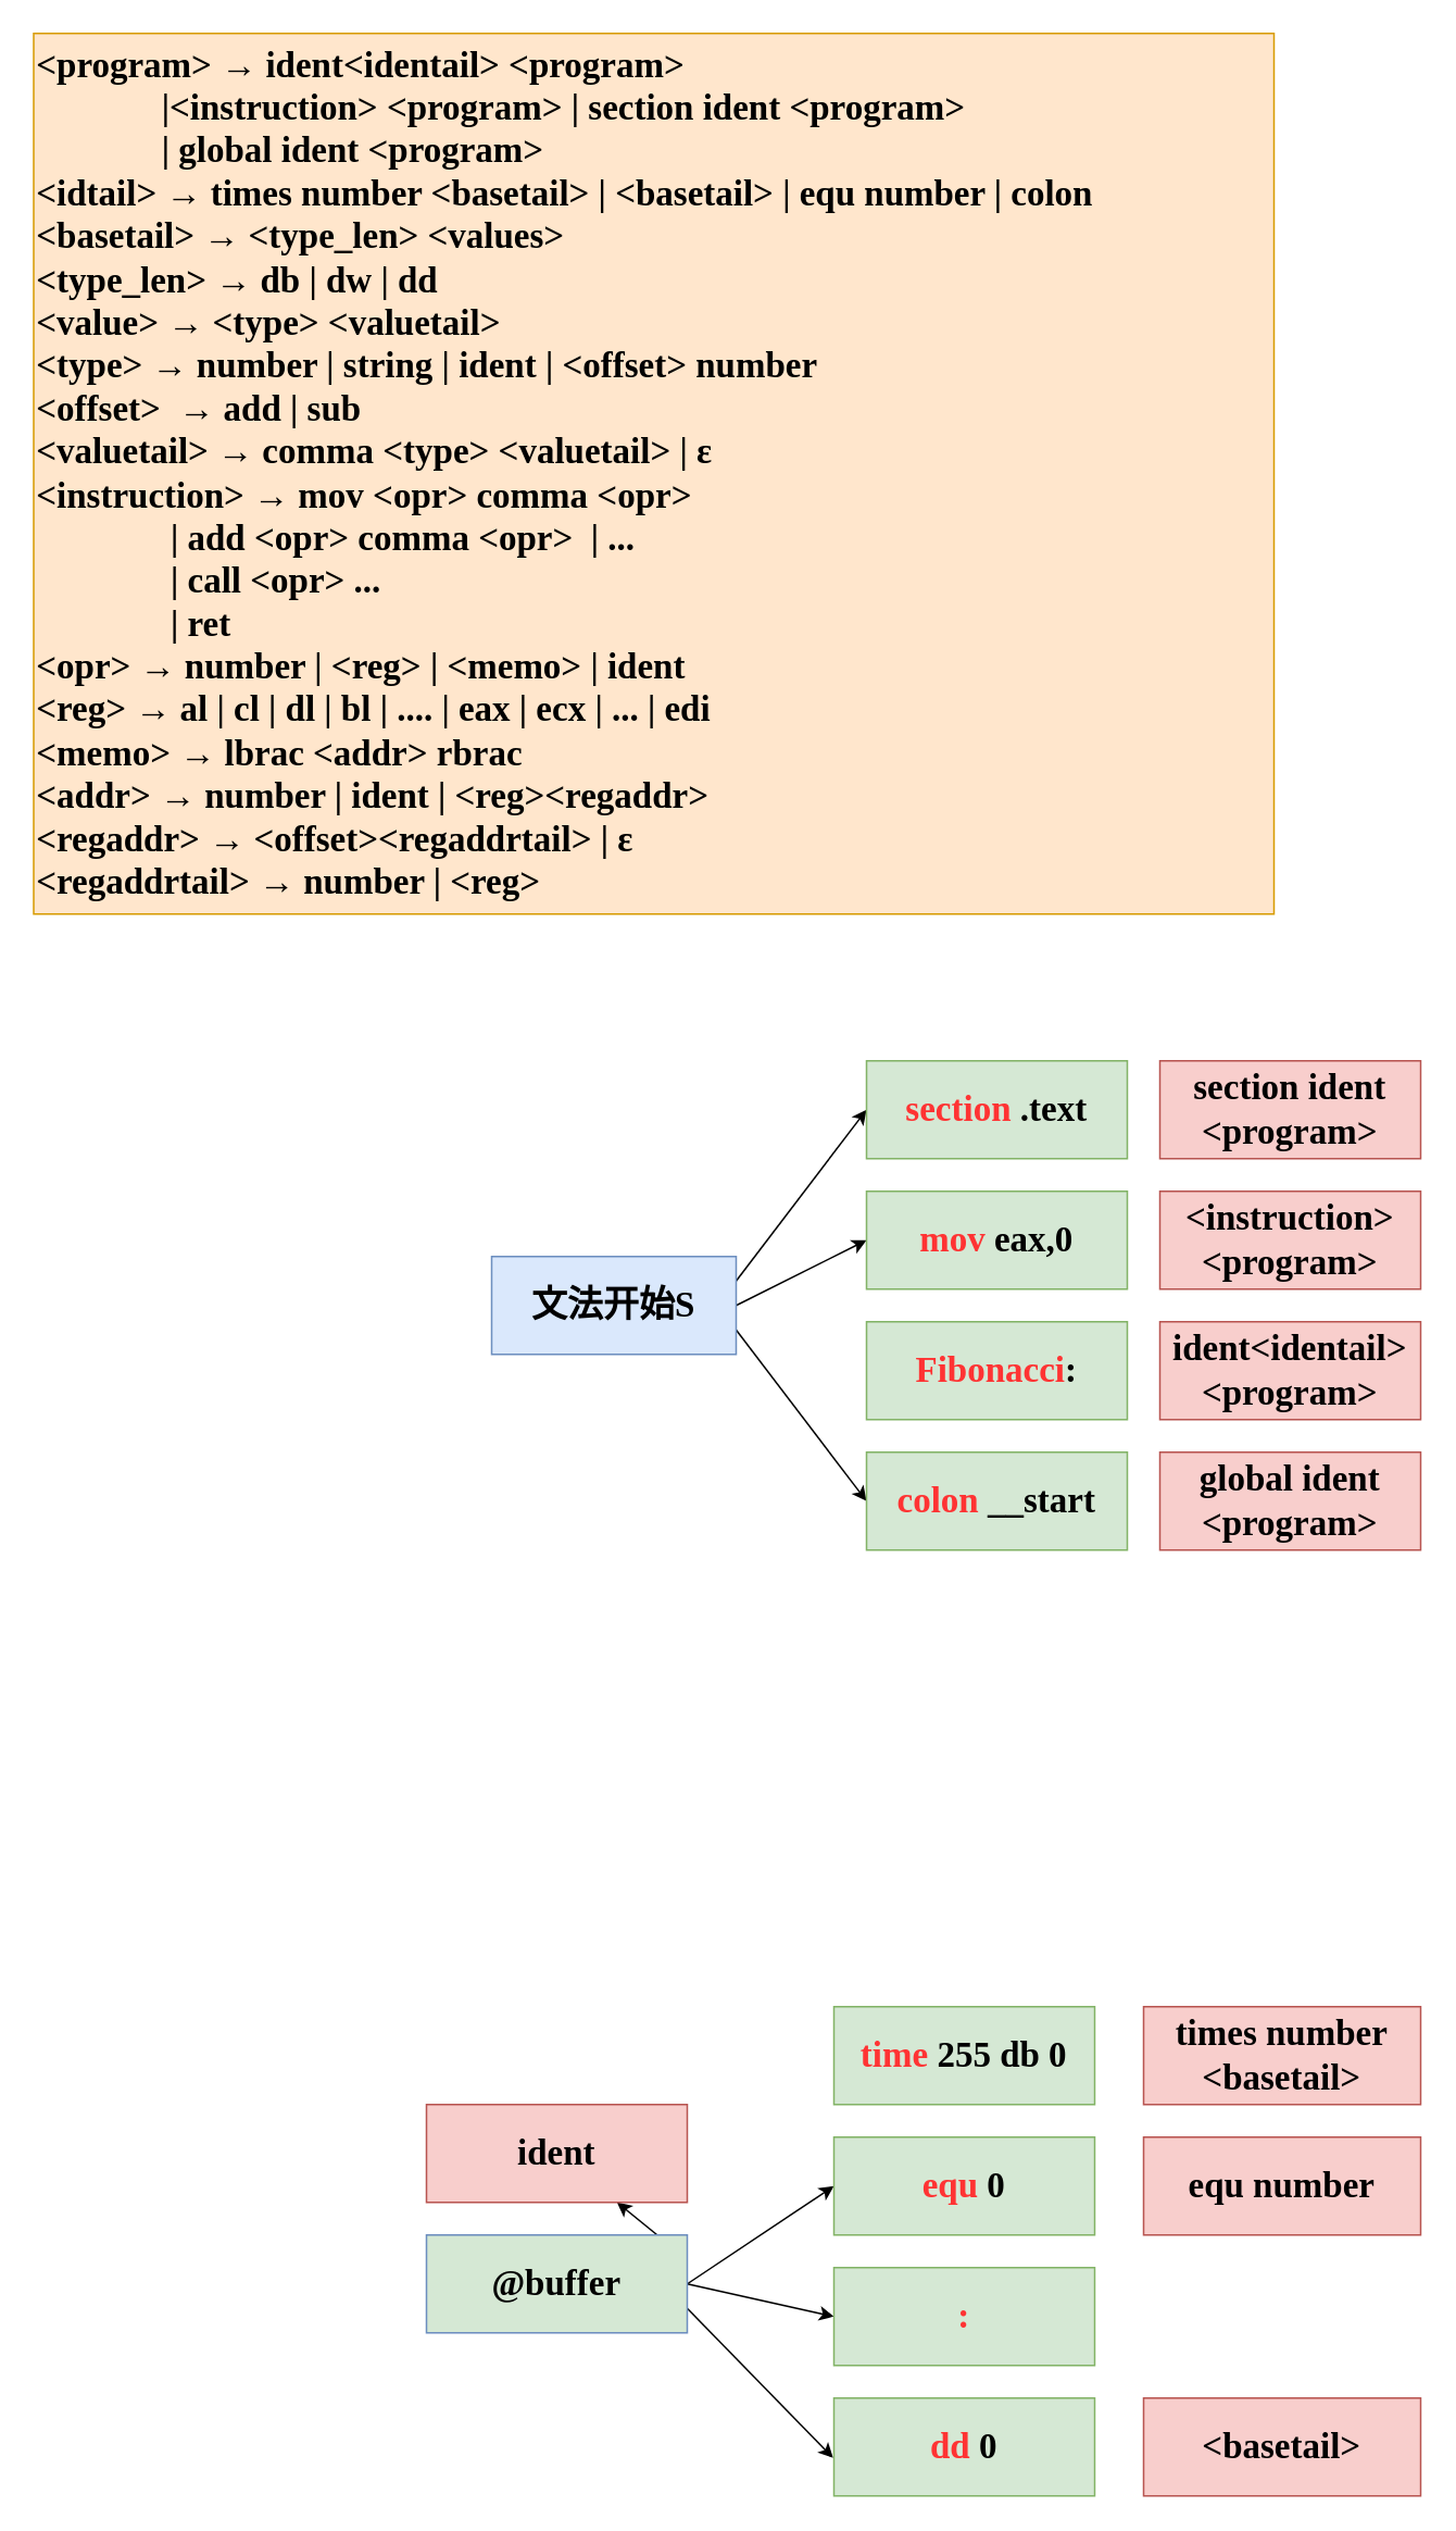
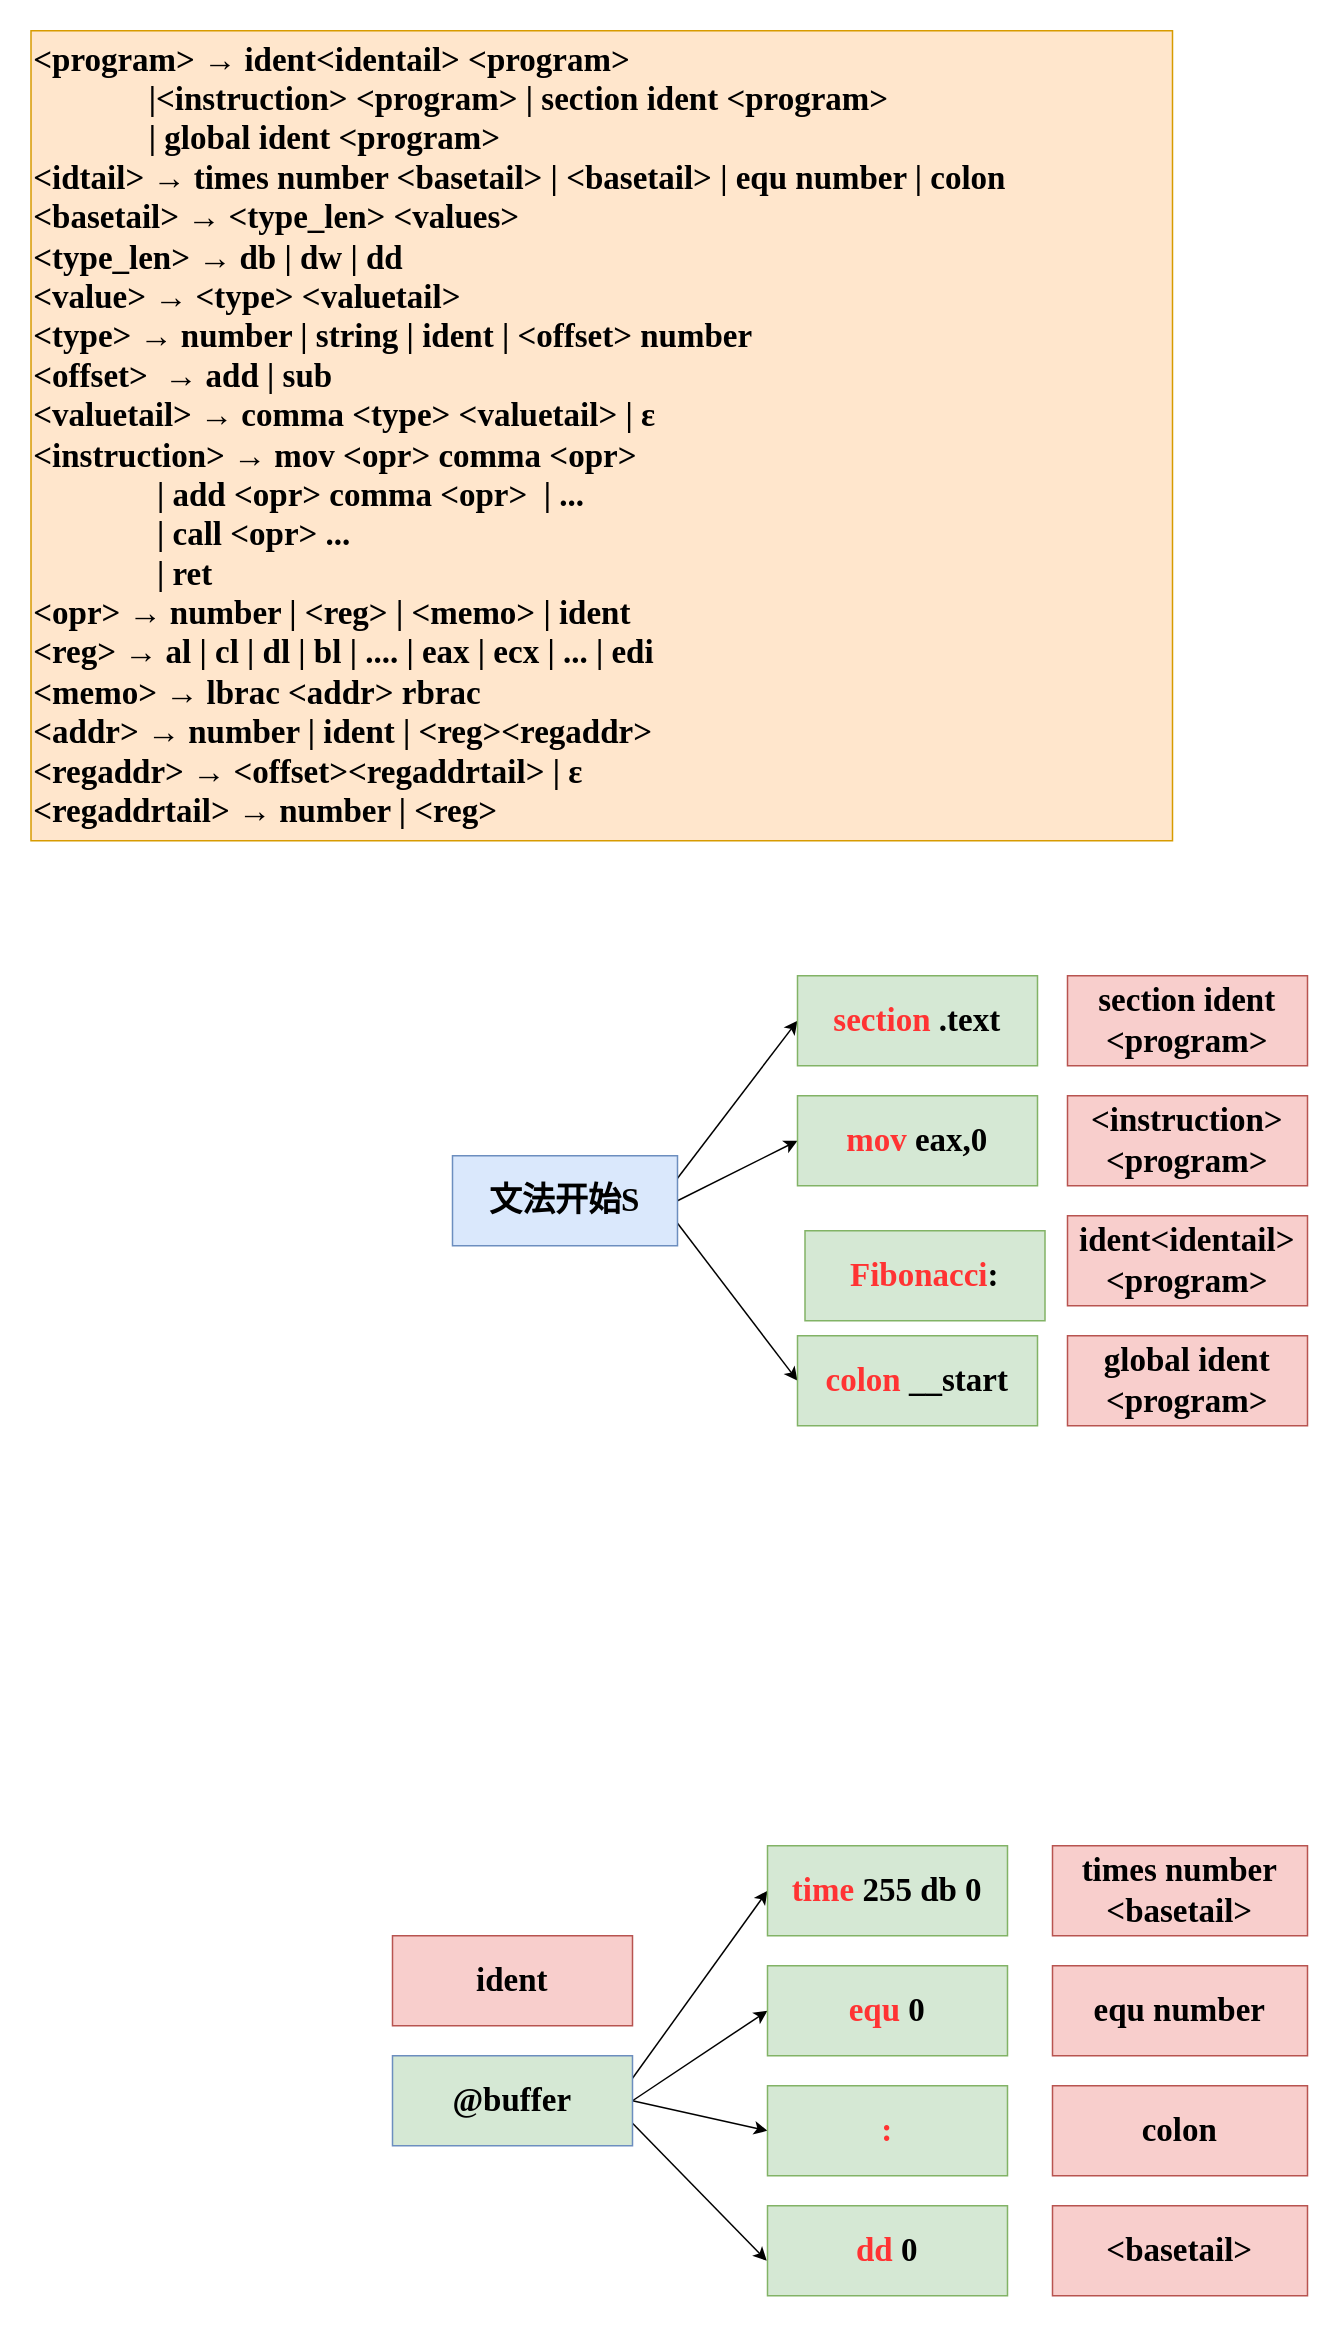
  <mxCell id="0" />
  <mxCell id="1" parent="0" />
  <mxCell id="2" value="&lt;b&gt;&lt;font face=&quot;Comic Sans MS&quot; style=&quot;font-size: 22px&quot;&gt;&amp;lt;program&amp;gt; → ident&amp;lt;identail&amp;gt; &amp;lt;program&amp;gt;&lt;br&gt;&amp;nbsp; &amp;nbsp; &amp;nbsp; &amp;nbsp; &amp;nbsp; &amp;nbsp; &amp;nbsp; |&amp;lt;instruction&amp;gt; &amp;lt;program&amp;gt; | section ident &amp;lt;program&amp;gt;&lt;br&gt;&amp;nbsp; &amp;nbsp; &amp;nbsp; &amp;nbsp; &amp;nbsp; &amp;nbsp; &amp;nbsp; | global ident &amp;lt;program&amp;gt;&lt;br&gt;&amp;lt;idtail&amp;gt; → times number &amp;lt;basetail&amp;gt; | &amp;lt;basetail&amp;gt; | equ number | colon&lt;br&gt;&amp;lt;basetail&amp;gt; → &amp;lt;type_len&amp;gt; &amp;lt;values&amp;gt;&lt;br&gt;&amp;lt;type_len&amp;gt; → db | dw | dd&lt;br&gt;&amp;lt;value&amp;gt; → &amp;lt;type&amp;gt; &amp;lt;valuetail&amp;gt;&lt;br&gt;&amp;lt;type&amp;gt; → number | string | ident | &amp;lt;offset&amp;gt; number&lt;br&gt;&amp;lt;offset&amp;gt;&amp;nbsp; → add | sub&lt;br&gt;&amp;lt;valuetail&amp;gt; → comma &amp;lt;type&amp;gt; &amp;lt;valuetail&amp;gt; | ε&lt;br&gt;&amp;lt;instruction&amp;gt; → mov &amp;lt;opr&amp;gt; comma &amp;lt;opr&amp;gt;&lt;br&gt;&amp;nbsp; &amp;nbsp; &amp;nbsp; &amp;nbsp; &amp;nbsp; &amp;nbsp; &amp;nbsp; &amp;nbsp;| add &amp;lt;opr&amp;gt; comma &amp;lt;opr&amp;gt;&amp;nbsp;&amp;nbsp;| ...&lt;br&gt;&amp;nbsp; &amp;nbsp; &amp;nbsp; &amp;nbsp; &amp;nbsp; &amp;nbsp; &amp;nbsp; &amp;nbsp;| call &amp;lt;opr&amp;gt; ...&lt;br&gt;&amp;nbsp; &amp;nbsp; &amp;nbsp; &amp;nbsp; &amp;nbsp; &amp;nbsp; &amp;nbsp; &amp;nbsp;| ret&lt;br&gt;&amp;lt;opr&amp;gt; → number | &amp;lt;reg&amp;gt; | &amp;lt;memo&amp;gt; | ident&lt;br&gt;&amp;lt;reg&amp;gt; → al | cl | dl | bl | .... | eax | ecx | ... | edi&lt;br&gt;&amp;lt;memo&amp;gt; → lbrac &amp;lt;addr&amp;gt; rbrac&lt;br&gt;&amp;lt;addr&amp;gt; → number | ident | &amp;lt;reg&amp;gt;&amp;lt;regaddr&amp;gt;&lt;br&gt;&amp;lt;regaddr&amp;gt; → &amp;lt;offset&amp;gt;&amp;lt;regaddrtail&amp;gt; | ε&lt;br&gt;&amp;lt;regaddrtail&amp;gt; → number | &amp;lt;reg&amp;gt;&lt;br&gt;&lt;/font&gt;&lt;/b&gt;" style="rounded=0;whiteSpace=wrap;html=1;fillColor=#ffe6cc;strokeColor=#d79b00;align=left;" parent="1" vertex="1"><mxGeometry x="20" y="20" width="761" height="540" as="geometry" /></mxCell>
  <mxCell id="3" style="rounded=0;orthogonalLoop=1;jettySize=auto;html=1;exitX=1;exitY=0.25;exitDx=0;exitDy=0;entryX=0;entryY=0.5;entryDx=0;entryDy=0;" edge="1" parent="1" source="6" target="7"><mxGeometry relative="1" as="geometry" /></mxCell>
  <mxCell id="4" style="edgeStyle=none;rounded=0;orthogonalLoop=1;jettySize=auto;html=1;exitX=1;exitY=0.5;exitDx=0;exitDy=0;entryX=0;entryY=0.5;entryDx=0;entryDy=0;" edge="1" parent="1" source="6" target="8"><mxGeometry relative="1" as="geometry" /></mxCell>
  <mxCell id="5" style="edgeStyle=none;rounded=0;orthogonalLoop=1;jettySize=auto;html=1;exitX=1;exitY=0.75;exitDx=0;exitDy=0;entryX=0;entryY=0.5;entryDx=0;entryDy=0;" edge="1" parent="1" source="6" target="10"><mxGeometry relative="1" as="geometry" /></mxCell>
  <mxCell id="6" value="&lt;b&gt;&lt;font face=&quot;Comic Sans MS&quot; style=&quot;font-size: 22px&quot;&gt;文法开始S&lt;/font&gt;&lt;/b&gt;" style="rounded=0;whiteSpace=wrap;html=1;fillColor=#dae8fc;strokeColor=#6c8ebf;" vertex="1" parent="1"><mxGeometry x="301" y="770" width="150" height="60" as="geometry" /></mxCell>
  <mxCell id="7" value="&lt;b&gt;&lt;font face=&quot;Comic Sans MS&quot; style=&quot;font-size: 22px&quot;&gt;&lt;font color=&quot;#ff3333&quot;&gt;section&lt;/font&gt; .text&lt;/font&gt;&lt;/b&gt;" style="rounded=0;whiteSpace=wrap;html=1;fillColor=#d5e8d4;strokeColor=#82b366;" vertex="1" parent="1"><mxGeometry x="531" y="650" width="160" height="60" as="geometry" /></mxCell>
  <mxCell id="8" value="&lt;b&gt;&lt;font face=&quot;Comic Sans MS&quot; style=&quot;font-size: 22px&quot;&gt;&lt;font color=&quot;#ff3333&quot;&gt;mov&lt;/font&gt; eax,0&lt;/font&gt;&lt;/b&gt;" style="rounded=0;whiteSpace=wrap;html=1;fillColor=#d5e8d4;strokeColor=#82b366;" vertex="1" parent="1"><mxGeometry x="531" y="730" width="160" height="60" as="geometry" /></mxCell>
- <mxCell id="9" value="&lt;b&gt;&lt;font face=&quot;Comic Sans MS&quot; style=&quot;font-size: 22px&quot;&gt;&lt;font color=&quot;#ff3333&quot;&gt;Fibonacci&lt;/font&gt;:&lt;/font&gt;&lt;/b&gt;" style="rounded=0;whiteSpace=wrap;html=1;fillColor=#d5e8d4;strokeColor=#82b366;" vertex="1" parent="1"><mxGeometry x="531" y="810" width="160" height="60" as="geometry" /></mxCell>
+ <mxCell id="9" value="&lt;b&gt;&lt;font face=&quot;Comic Sans MS&quot; style=&quot;font-size: 22px&quot;&gt;&lt;font color=&quot;#ff3333&quot;&gt;Fibonacci&lt;/font&gt;:&lt;/font&gt;&lt;/b&gt;" style="rounded=0;whiteSpace=wrap;html=1;fillColor=#d5e8d4;strokeColor=#82b366;" vertex="1" parent="1"><mxGeometry x="536" y="820" width="160" height="60" as="geometry" /></mxCell>
  <mxCell id="10" value="&lt;b&gt;&lt;font face=&quot;Comic Sans MS&quot; style=&quot;font-size: 22px&quot;&gt;&lt;font color=&quot;#ff3333&quot;&gt;colon&lt;/font&gt; __start&lt;/font&gt;&lt;/b&gt;" style="rounded=0;whiteSpace=wrap;html=1;fillColor=#d5e8d4;strokeColor=#82b366;" vertex="1" parent="1"><mxGeometry x="531" y="890" width="160" height="60" as="geometry" /></mxCell>
  <mxCell id="11" value="&lt;b&gt;&lt;font face=&quot;Comic Sans MS&quot; style=&quot;font-size: 22px&quot;&gt;section ident &amp;lt;program&amp;gt;&lt;/font&gt;&lt;/b&gt;" style="rounded=0;whiteSpace=wrap;html=1;fillColor=#f8cecc;strokeColor=#b85450;" vertex="1" parent="1"><mxGeometry x="711" y="650" width="160" height="60" as="geometry" /></mxCell>
  <mxCell id="12" value="&lt;b&gt;&lt;font face=&quot;Comic Sans MS&quot; style=&quot;font-size: 22px&quot;&gt;ident&amp;lt;identail&amp;gt;&amp;lt;program&amp;gt;&lt;/font&gt;&lt;/b&gt;" style="rounded=0;whiteSpace=wrap;html=1;fillColor=#f8cecc;strokeColor=#b85450;" vertex="1" parent="1"><mxGeometry x="711" y="810" width="160" height="60" as="geometry" /></mxCell>
  <mxCell id="13" value="&lt;b&gt;&lt;font face=&quot;Comic Sans MS&quot; style=&quot;font-size: 22px&quot;&gt;&amp;lt;instruction&amp;gt; &amp;lt;program&amp;gt;&lt;/font&gt;&lt;/b&gt;" style="rounded=0;whiteSpace=wrap;html=1;fillColor=#f8cecc;strokeColor=#b85450;" vertex="1" parent="1"><mxGeometry x="711" y="730" width="160" height="60" as="geometry" /></mxCell>
  <mxCell id="14" value="&lt;b&gt;&lt;font face=&quot;Comic Sans MS&quot; style=&quot;font-size: 22px&quot;&gt;global ident &amp;lt;program&amp;gt;&lt;/font&gt;&lt;/b&gt;" style="rounded=0;whiteSpace=wrap;html=1;fillColor=#f8cecc;strokeColor=#b85450;" vertex="1" parent="1"><mxGeometry x="711" y="890" width="160" height="60" as="geometry" /></mxCell>
- <mxCell id="15" style="edgeStyle=none;rounded=0;orthogonalLoop=1;jettySize=auto;html=1;exitX=1;exitY=0.25;exitDx=0;exitDy=0;" edge="1" parent="1" source="19" target="20"><mxGeometry relative="1" as="geometry" /></mxCell>
+ <mxCell id="15" style="edgeStyle=none;rounded=0;orthogonalLoop=1;jettySize=auto;html=1;exitX=1;exitY=0.25;exitDx=0;exitDy=0;entryX=0;entryY=0.5;entryDx=0;entryDy=0;" edge="1" parent="1" source="19" target="21"><mxGeometry relative="1" as="geometry" /></mxCell>
  <mxCell id="16" style="edgeStyle=none;rounded=0;orthogonalLoop=1;jettySize=auto;html=1;entryX=0;entryY=0.5;entryDx=0;entryDy=0;exitX=1;exitY=0.5;exitDx=0;exitDy=0;" edge="1" parent="1" source="19" target="22"><mxGeometry relative="1" as="geometry" /></mxCell>
  <mxCell id="17" style="edgeStyle=none;rounded=0;orthogonalLoop=1;jettySize=auto;html=1;entryX=0;entryY=0.5;entryDx=0;entryDy=0;exitX=1;exitY=0.5;exitDx=0;exitDy=0;" edge="1" parent="1" source="19" target="23"><mxGeometry relative="1" as="geometry" /></mxCell>
  <mxCell id="18" style="edgeStyle=none;rounded=0;orthogonalLoop=1;jettySize=auto;html=1;exitX=1;exitY=0.75;exitDx=0;exitDy=0;entryX=-0.003;entryY=0.612;entryDx=0;entryDy=0;entryPerimeter=0;" edge="1" parent="1" source="19" target="24"><mxGeometry relative="1" as="geometry" /></mxCell>
  <mxCell id="19" value="&lt;b&gt;&lt;font face=&quot;Comic Sans MS&quot; style=&quot;font-size: 22px&quot;&gt;@buffer&lt;/font&gt;&lt;/b&gt;" style="rounded=0;whiteSpace=wrap;html=1;fillColor=#d5e8d4;strokeColor=#6c8ebf;" vertex="1" parent="1"><mxGeometry x="261" y="1370" width="160" height="60" as="geometry" /></mxCell>
  <mxCell id="20" value="&lt;font face=&quot;Comic Sans MS&quot;&gt;&lt;span style=&quot;font-size: 22px&quot;&gt;&lt;b&gt;ident&lt;/b&gt;&lt;/span&gt;&lt;/font&gt;" style="rounded=0;whiteSpace=wrap;html=1;fillColor=#f8cecc;strokeColor=#b85450;" vertex="1" parent="1"><mxGeometry x="261" y="1290" width="160" height="60" as="geometry" /></mxCell>
  <mxCell id="21" value="&lt;font face=&quot;Comic Sans MS&quot;&gt;&lt;span style=&quot;font-size: 22px&quot;&gt;&lt;b&gt;&lt;font color=&quot;#ff3333&quot;&gt;time &lt;/font&gt;255 db 0&lt;/b&gt;&lt;/span&gt;&lt;/font&gt;" style="rounded=0;whiteSpace=wrap;html=1;fillColor=#d5e8d4;strokeColor=#82b366;" vertex="1" parent="1"><mxGeometry x="511" y="1230" width="160" height="60" as="geometry" /></mxCell>
  <mxCell id="22" value="&lt;font face=&quot;Comic Sans MS&quot;&gt;&lt;span style=&quot;font-size: 22px&quot;&gt;&lt;b&gt;&lt;font color=&quot;#ff3333&quot;&gt;equ &lt;/font&gt;0&lt;/b&gt;&lt;/span&gt;&lt;/font&gt;" style="rounded=0;whiteSpace=wrap;html=1;fillColor=#d5e8d4;strokeColor=#82b366;" vertex="1" parent="1"><mxGeometry x="511" y="1310" width="160" height="60" as="geometry" /></mxCell>
  <mxCell id="23" value="&lt;font color=&quot;#ff3333&quot; face=&quot;Comic Sans MS&quot;&gt;&lt;span style=&quot;font-size: 22px&quot;&gt;&lt;b&gt;:&lt;/b&gt;&lt;/span&gt;&lt;/font&gt;" style="rounded=0;whiteSpace=wrap;html=1;fillColor=#d5e8d4;strokeColor=#82b366;" vertex="1" parent="1"><mxGeometry x="511" y="1390" width="160" height="60" as="geometry" /></mxCell>
  <mxCell id="24" value="&lt;font face=&quot;Comic Sans MS&quot;&gt;&lt;span style=&quot;font-size: 22px&quot;&gt;&lt;b&gt;&lt;font color=&quot;#ff3333&quot;&gt;dd &lt;/font&gt;0&lt;/b&gt;&lt;/span&gt;&lt;/font&gt;" style="rounded=0;whiteSpace=wrap;html=1;fillColor=#d5e8d4;strokeColor=#82b366;" vertex="1" parent="1"><mxGeometry x="511" y="1470" width="160" height="60" as="geometry" /></mxCell>
  <mxCell id="25" value="&lt;b&gt;&lt;font face=&quot;Comic Sans MS&quot; style=&quot;font-size: 22px&quot;&gt;times number &amp;lt;basetail&amp;gt;&lt;/font&gt;&lt;/b&gt;" style="rounded=0;whiteSpace=wrap;html=1;fillColor=#f8cecc;strokeColor=#b85450;" vertex="1" parent="1"><mxGeometry x="701" y="1230" width="170" height="60" as="geometry" /></mxCell>
  <mxCell id="26" value="&lt;b&gt;&lt;font face=&quot;Comic Sans MS&quot; style=&quot;font-size: 22px&quot;&gt;equ number&lt;/font&gt;&lt;/b&gt;" style="rounded=0;whiteSpace=wrap;html=1;fillColor=#f8cecc;strokeColor=#b85450;" vertex="1" parent="1"><mxGeometry x="701" y="1310" width="170" height="60" as="geometry" /></mxCell>
+ <mxCell id="27" value="&lt;b&gt;&lt;font face=&quot;Comic Sans MS&quot; style=&quot;font-size: 22px&quot;&gt;colon&lt;/font&gt;&lt;/b&gt;" style="rounded=0;whiteSpace=wrap;html=1;fillColor=#f8cecc;strokeColor=#b85450;" vertex="1" parent="1"><mxGeometry x="701" y="1390" width="170" height="60" as="geometry" /></mxCell>
  <mxCell id="28" value="&lt;b&gt;&lt;font face=&quot;Comic Sans MS&quot; style=&quot;font-size: 22px&quot;&gt;&amp;lt;basetail&amp;gt;&lt;/font&gt;&lt;/b&gt;" style="rounded=0;whiteSpace=wrap;html=1;fillColor=#f8cecc;strokeColor=#b85450;" vertex="1" parent="1"><mxGeometry x="701" y="1470" width="170" height="60" as="geometry" /></mxCell>
